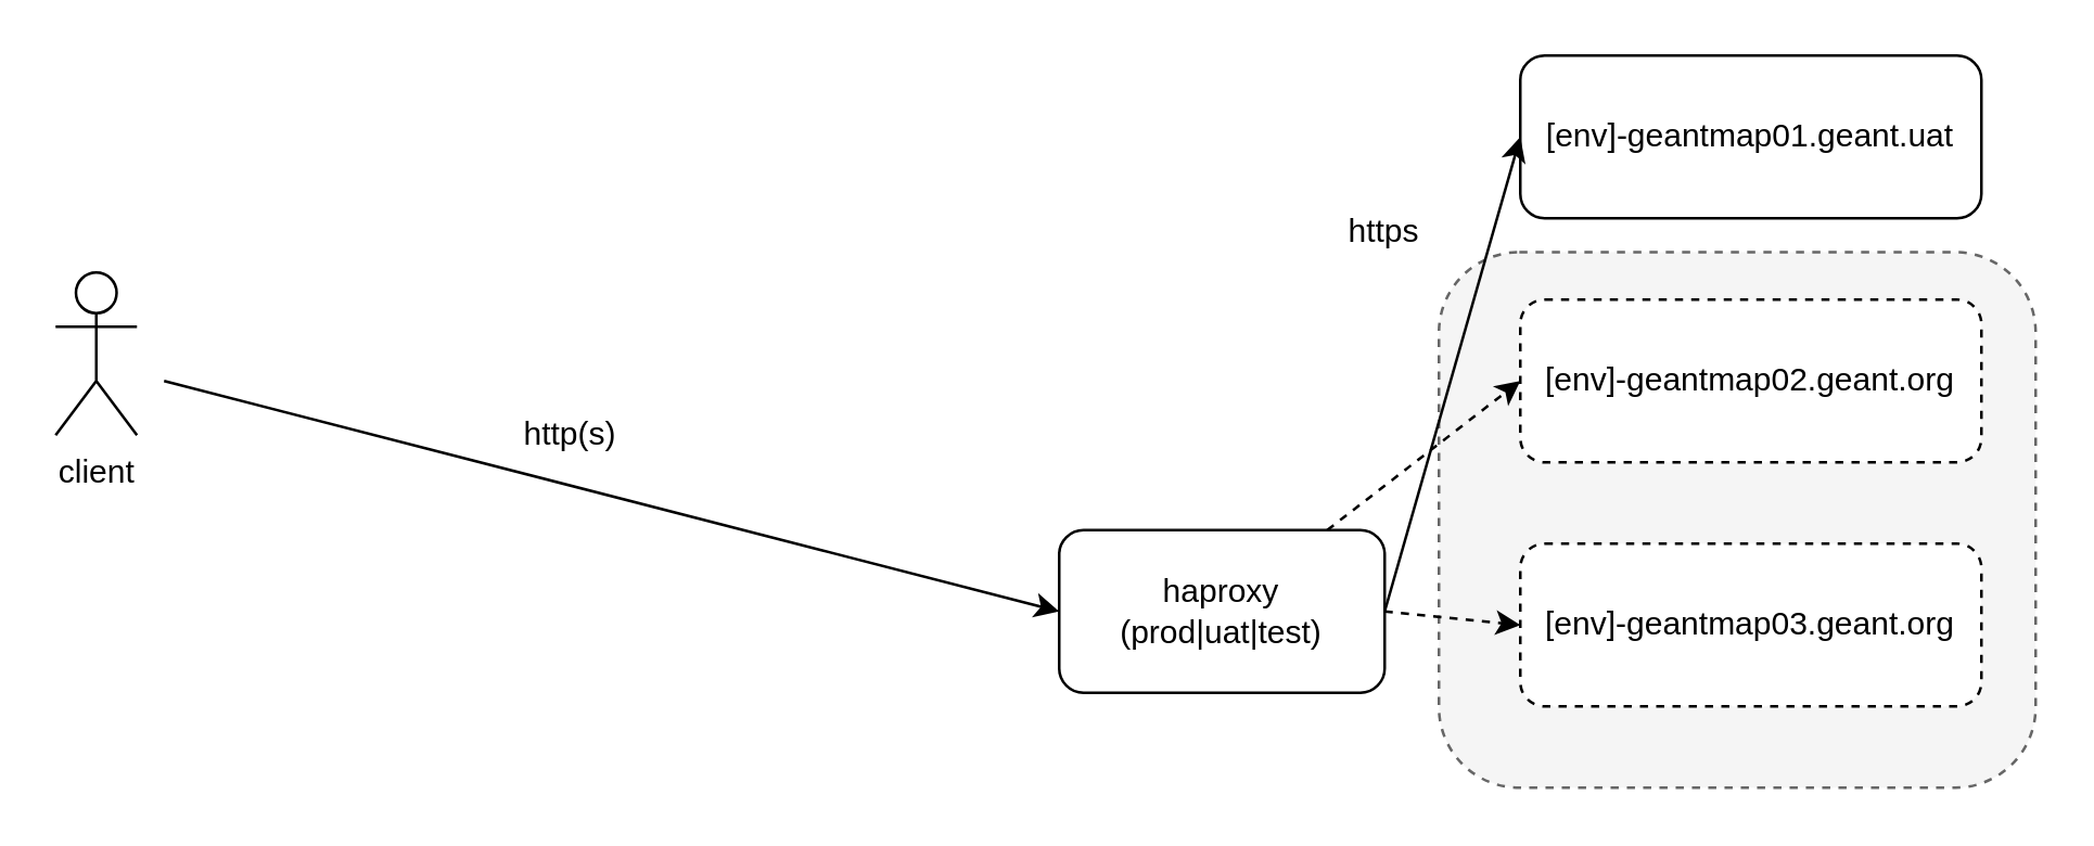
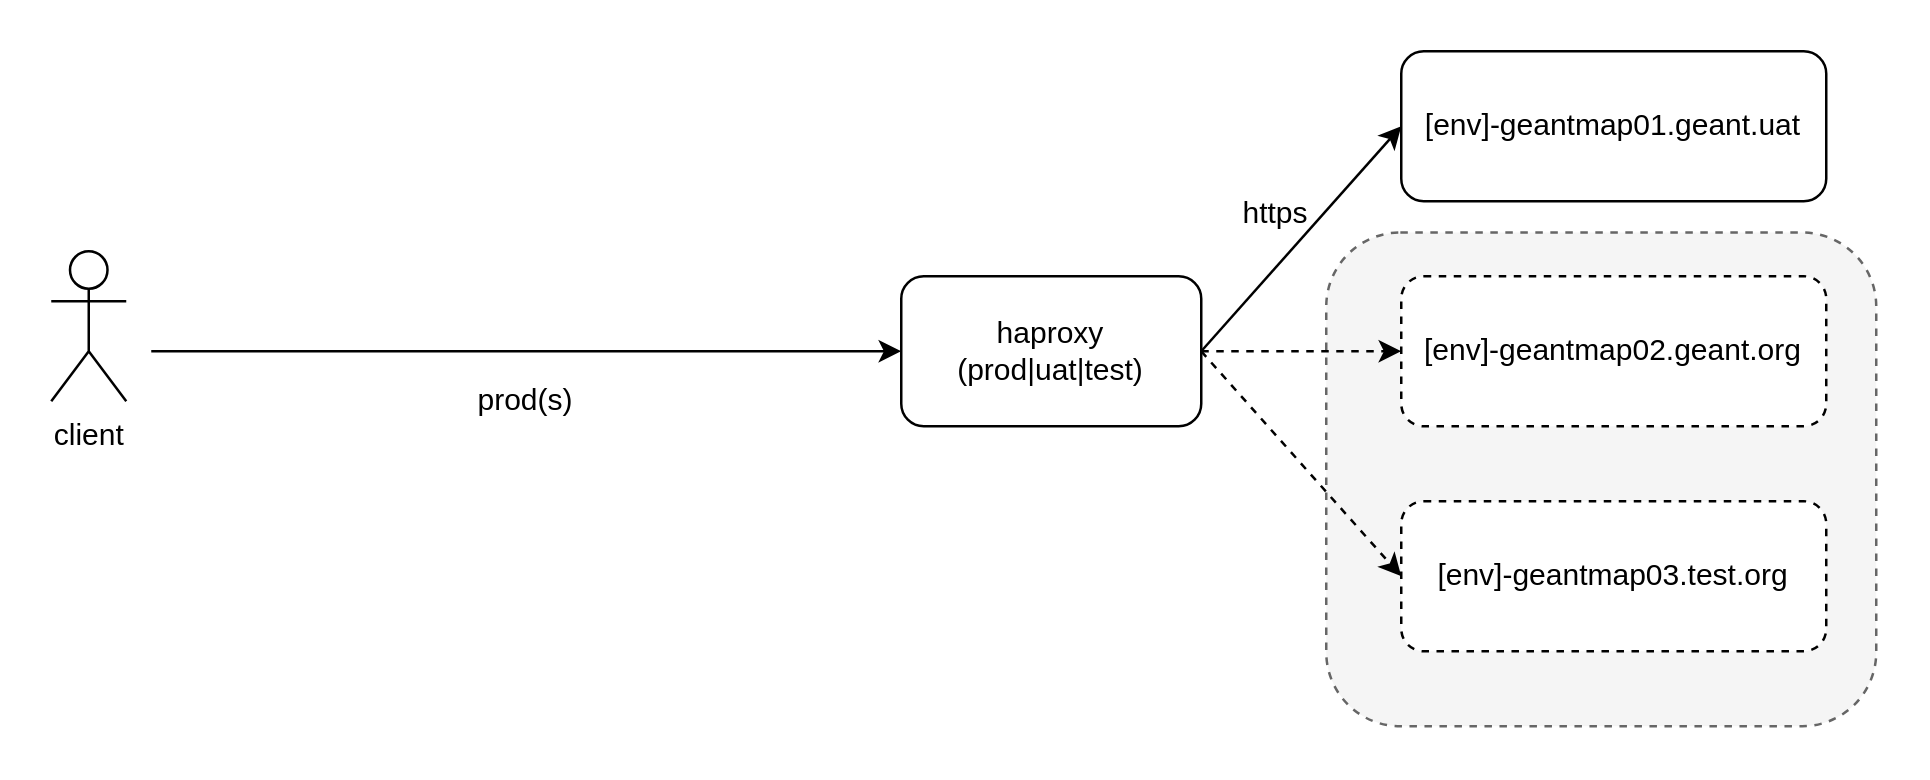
  <mxCell id="0" />
  <mxCell id="1" parent="0" />
  <mxCell id="2" value="" style="rounded=1;whiteSpace=wrap;html=1;fillColor=#f5f5f5;fontColor=#333333;strokeColor=#666666;dashed=1;" vertex="1" parent="1"><mxGeometry x="530" y="92.5" width="220" height="197.5" as="geometry" /></mxCell>
- <mxCell id="3" value="haproxy&lt;br&gt;(prod|uat|test)" style="rounded=1;whiteSpace=wrap;html=1;" vertex="1" parent="1"><mxGeometry x="390" y="195" width="120" height="60" as="geometry" /></mxCell>
+ <mxCell id="3" value="haproxy&lt;br&gt;(prod|uat|test)" style="rounded=1;whiteSpace=wrap;html=1;" vertex="1" parent="1"><mxGeometry x="360" y="110" width="120" height="60" as="geometry" /></mxCell>
  <mxCell id="4" value="" style="endArrow=classic;html=1;rounded=0;entryX=0;entryY=0.5;entryDx=0;entryDy=0;" edge="1" parent="1" target="3"><mxGeometry width="50" height="50" relative="1" as="geometry"><mxPoint x="60" y="140" as="sourcePoint" /><mxPoint x="370" y="210" as="targetPoint" /></mxGeometry></mxCell>
  <mxCell id="5" value="client" style="shape=umlActor;verticalLabelPosition=bottom;verticalAlign=top;html=1;outlineConnect=0;" vertex="1" parent="1"><mxGeometry x="20" y="100" width="30" height="60" as="geometry" /></mxCell>
- <mxCell id="6" value="http(s)" style="text;html=1;strokeColor=none;fillColor=none;align=center;verticalAlign=middle;whiteSpace=wrap;rounded=0;" vertex="1" parent="1"><mxGeometry x="180" y="145" width="60" height="30" as="geometry" /></mxCell>
+ <mxCell id="6" value="prod(s)" style="text;html=1;strokeColor=none;fillColor=none;align=center;verticalAlign=middle;whiteSpace=wrap;rounded=0;" vertex="1" parent="1"><mxGeometry x="180" y="145" width="60" height="30" as="geometry" /></mxCell>
  <mxCell id="7" value="[env]-geantmap01.geant.uat" style="rounded=1;whiteSpace=wrap;html=1;" vertex="1" parent="1"><mxGeometry x="560" y="20" width="170" height="60" as="geometry" /></mxCell>
  <mxCell id="8" value="[env]-geantmap02.geant.org" style="rounded=1;whiteSpace=wrap;html=1;dashed=1;" vertex="1" parent="1"><mxGeometry x="560" y="110" width="170" height="60" as="geometry" /></mxCell>
- <mxCell id="9" value="[env]-geantmap03.geant.org" style="rounded=1;whiteSpace=wrap;html=1;dashed=1;" vertex="1" parent="1"><mxGeometry x="560" y="200" width="170" height="60" as="geometry" /></mxCell>
+ <mxCell id="9" value="[env]-geantmap03.test.org" style="rounded=1;whiteSpace=wrap;html=1;dashed=1;" vertex="1" parent="1"><mxGeometry x="560" y="200" width="170" height="60" as="geometry" /></mxCell>
  <mxCell id="10" value="" style="endArrow=classic;html=1;rounded=0;entryX=0;entryY=0.5;entryDx=0;entryDy=0;exitX=1;exitY=0.5;exitDx=0;exitDy=0;" edge="1" parent="1" source="3" target="7"><mxGeometry width="50" height="50" relative="1" as="geometry"><mxPoint x="70" y="150" as="sourcePoint" /><mxPoint x="370" y="150" as="targetPoint" /></mxGeometry></mxCell>
  <mxCell id="11" value="" style="endArrow=classic;html=1;rounded=0;entryX=0;entryY=0.5;entryDx=0;entryDy=0;dashed=1;" edge="1" parent="1" source="3" target="8"><mxGeometry width="50" height="50" relative="1" as="geometry"><mxPoint x="490" y="150" as="sourcePoint" /><mxPoint x="570" y="60" as="targetPoint" /></mxGeometry></mxCell>
  <mxCell id="12" value="" style="endArrow=classic;html=1;rounded=0;entryX=0;entryY=0.5;entryDx=0;entryDy=0;exitX=1;exitY=0.5;exitDx=0;exitDy=0;dashed=1;" edge="1" parent="1" source="3" target="9"><mxGeometry width="50" height="50" relative="1" as="geometry"><mxPoint x="490" y="150" as="sourcePoint" /><mxPoint x="570" y="150" as="targetPoint" /></mxGeometry></mxCell>
  <mxCell id="13" value="https" style="text;html=1;strokeColor=none;fillColor=none;align=center;verticalAlign=middle;whiteSpace=wrap;rounded=0;" vertex="1" parent="1"><mxGeometry x="480" y="70" width="60" height="30" as="geometry" /></mxCell>
